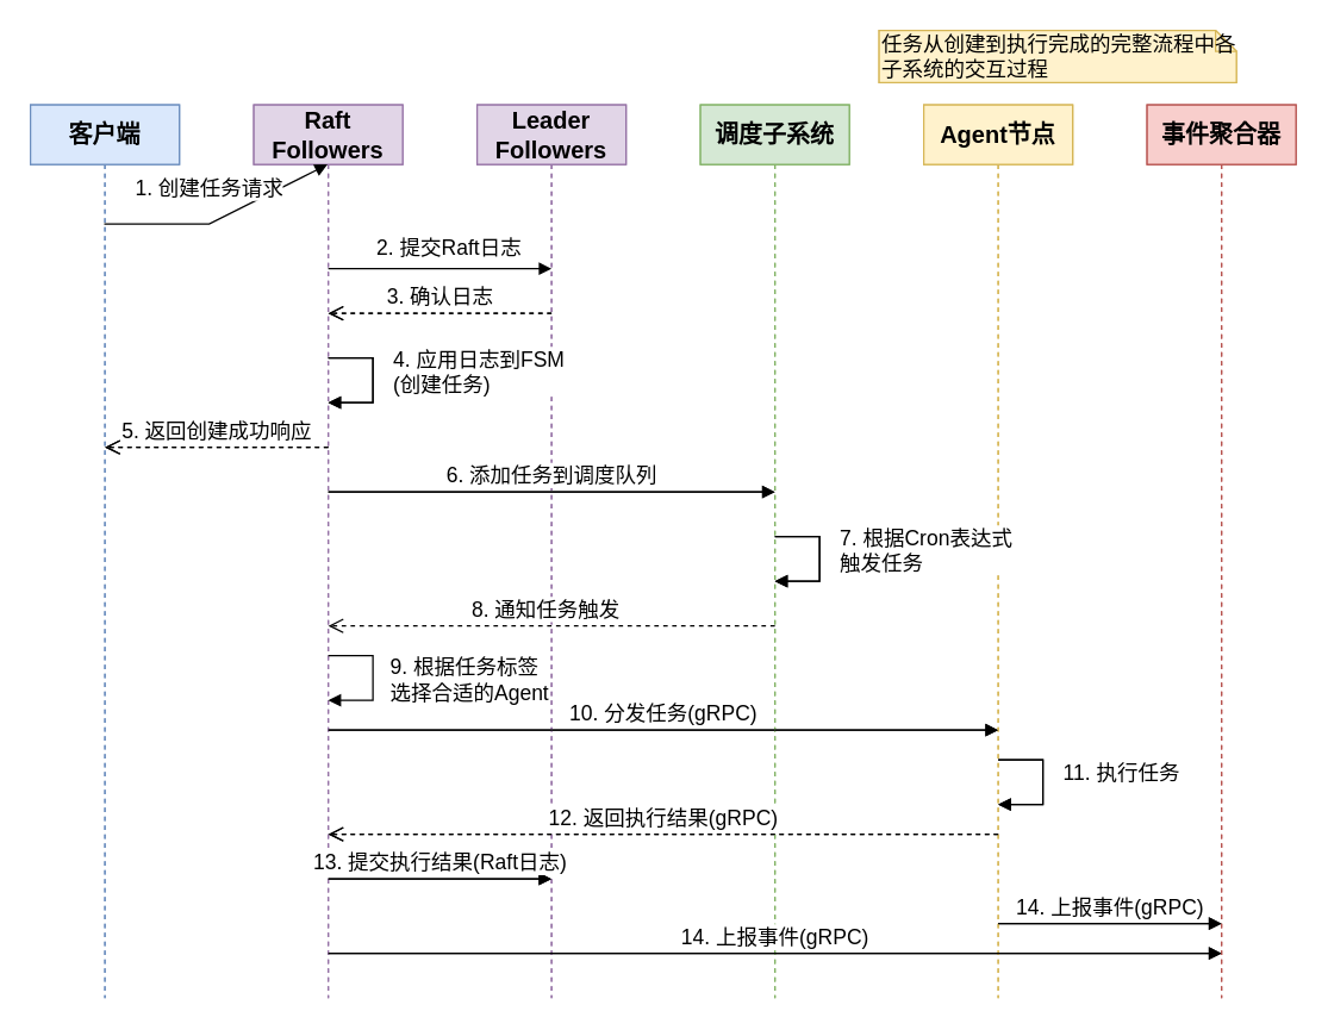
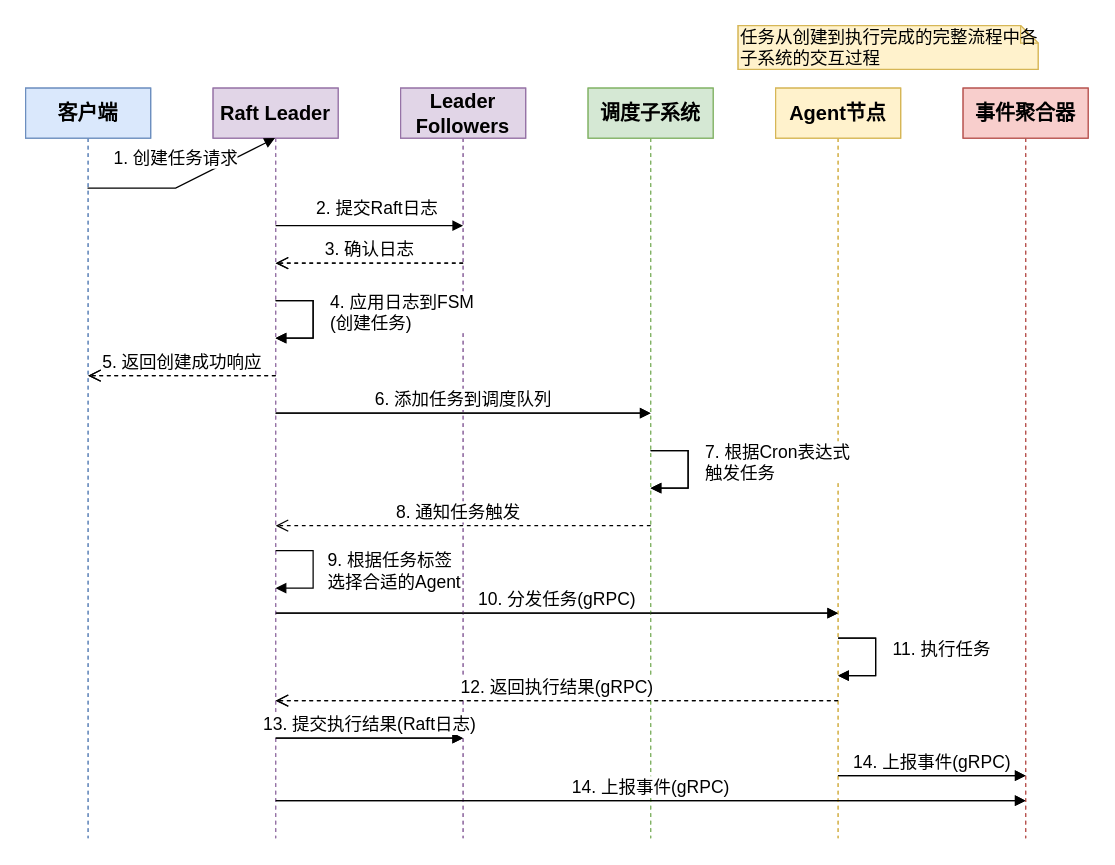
  <mxCell id="0" />
  <mxCell id="1" parent="0" />
  <mxCell id="2" value="客户端" style="shape=umlLifeline;perimeter=lifelinePerimeter;whiteSpace=wrap;html=1;container=1;collapsible=0;recursiveResize=0;outlineConnect=0;fillColor=#dae8fc;strokeColor=#6c8ebf;fontStyle=1" parent="1" vertex="1"><mxGeometry x="20" y="70" width="100" height="600" as="geometry" /></mxCell>
  <mxCell id="3" value="Raft Leader&#10;(Server节点)" style="shape=umlLifeline;perimeter=lifelinePerimeter;whiteSpace=wrap;html=1;container=1;collapsible=0;recursiveResize=0;outlineConnect=0;fillColor=#e1d5e7;strokeColor=#9673a6;fontStyle=1" parent="1" vertex="1"><mxGeometry x="170" y="70" width="100" height="600" as="geometry" /></mxCell>
  <mxCell id="4" value="Raft Followers&#10;(Server节点)" style="shape=umlLifeline;perimeter=lifelinePerimeter;whiteSpace=wrap;html=1;container=1;collapsible=0;recursiveResize=0;outlineConnect=0;fillColor=#e1d5e7;strokeColor=#9673a6;fontStyle=1" parent="1" vertex="1"><mxGeometry x="320" y="70" width="100" height="600" as="geometry" /></mxCell>
  <mxCell id="5" value="调度子系统" style="shape=umlLifeline;perimeter=lifelinePerimeter;whiteSpace=wrap;html=1;container=1;collapsible=0;recursiveResize=0;outlineConnect=0;fillColor=#d5e8d4;strokeColor=#82b366;fontStyle=1" parent="1" vertex="1"><mxGeometry x="470" y="70" width="100" height="600" as="geometry" /></mxCell>
  <mxCell id="6" value="Agent节点" style="shape=umlLifeline;perimeter=lifelinePerimeter;whiteSpace=wrap;html=1;container=1;collapsible=0;recursiveResize=0;outlineConnect=0;fillColor=#fff2cc;strokeColor=#d6b656;fontStyle=1" parent="1" vertex="1"><mxGeometry x="620" y="70" width="100" height="600" as="geometry" /></mxCell>
  <mxCell id="7" value="事件聚合器" style="shape=umlLifeline;perimeter=lifelinePerimeter;whiteSpace=wrap;html=1;container=1;collapsible=0;recursiveResize=0;outlineConnect=0;fillColor=#f8cecc;strokeColor=#b85450;fontStyle=1" parent="1" vertex="1"><mxGeometry x="770" y="70" width="100" height="600" as="geometry" /></mxCell>
  <mxCell id="8" value="3. 确认日志" style="html=1;verticalAlign=bottom;endArrow=open;dashed=1;endSize=8;rounded=0;" parent="1" edge="1"><mxGeometry relative="1" as="geometry"><mxPoint x="370" y="210" as="sourcePoint" /><mxPoint x="220" y="210" as="targetPoint" /></mxGeometry></mxCell>
  <mxCell id="9" value="4. 应用日志到FSM&#10;(创建任务)" style="html=1;align=left;spacingLeft=2;endArrow=block;rounded=0;edgeStyle=orthogonalEdgeStyle;curved=0;rounded=0;" parent="1" edge="1"><mxGeometry x="-0.125" y="10" relative="1" as="geometry"><mxPoint x="220" y="240" as="sourcePoint" /><Array as="points"><mxPoint x="250" y="240" /><mxPoint x="250" y="270" /></Array><mxPoint x="220" y="270" as="targetPoint" /><mxPoint as="offset" /></mxGeometry></mxCell>
  <mxCell id="10" value="5. 返回创建成功响应" style="html=1;verticalAlign=bottom;endArrow=open;dashed=1;endSize=8;rounded=0;" parent="1" edge="1"><mxGeometry relative="1" as="geometry"><mxPoint x="220" y="300" as="sourcePoint" /><mxPoint x="70" y="300" as="targetPoint" /></mxGeometry></mxCell>
  <mxCell id="11" value="6. 添加任务到调度队列" style="html=1;verticalAlign=bottom;endArrow=block;rounded=0;" parent="1" edge="1"><mxGeometry relative="1" as="geometry"><mxPoint x="220" y="330" as="sourcePoint" /><mxPoint x="520" y="330" as="targetPoint" /></mxGeometry></mxCell>
  <mxCell id="12" value="7. 根据Cron表达式&#10;触发任务" style="html=1;align=left;spacingLeft=2;endArrow=block;rounded=0;edgeStyle=orthogonalEdgeStyle;curved=0;rounded=0;" parent="1" edge="1"><mxGeometry x="-0.125" y="10" relative="1" as="geometry"><mxPoint x="520" y="360" as="sourcePoint" /><Array as="points"><mxPoint x="550" y="360" /><mxPoint x="550" y="390" /></Array><mxPoint x="520" y="390" as="targetPoint" /><mxPoint as="offset" /></mxGeometry></mxCell>
  <mxCell id="13" value="10. 分发任务(gRPC)" style="html=1;verticalAlign=bottom;endArrow=block;rounded=0;" parent="1" edge="1"><mxGeometry relative="1" as="geometry"><mxPoint x="220" y="490" as="sourcePoint" /><mxPoint x="670" y="490" as="targetPoint" /></mxGeometry></mxCell>
  <mxCell id="14" value="11. 执行任务" style="html=1;align=left;spacingLeft=2;endArrow=block;rounded=0;edgeStyle=orthogonalEdgeStyle;curved=0;rounded=0;" parent="1" edge="1"><mxGeometry x="-0.125" y="10" relative="1" as="geometry"><mxPoint x="670" y="510" as="sourcePoint" /><Array as="points"><mxPoint x="700" y="510" /><mxPoint x="700" y="540" /></Array><mxPoint x="670" y="540" as="targetPoint" /><mxPoint as="offset" /></mxGeometry></mxCell>
  <mxCell id="15" value="12. 返回执行结果(gRPC)" style="html=1;verticalAlign=bottom;endArrow=open;dashed=1;endSize=8;rounded=0;" parent="1" edge="1"><mxGeometry relative="1" as="geometry"><mxPoint x="670" y="560" as="sourcePoint" /><mxPoint x="220" y="560" as="targetPoint" /></mxGeometry></mxCell>
  <mxCell id="16" value="13. 提交执行结果(Raft日志)" style="html=1;verticalAlign=bottom;endArrow=block;rounded=0;" parent="1" edge="1"><mxGeometry relative="1" as="geometry"><mxPoint x="220" y="590" as="sourcePoint" /><mxPoint x="370" y="590" as="targetPoint" /></mxGeometry></mxCell>
  <mxCell id="17" value="14. 上报事件(gRPC)" style="html=1;verticalAlign=bottom;endArrow=block;rounded=0;" parent="1" edge="1"><mxGeometry relative="1" as="geometry"><mxPoint x="670" y="620" as="sourcePoint" /><mxPoint x="820" y="620" as="targetPoint" /></mxGeometry></mxCell>
  <mxCell id="18" value="14. 上报事件(gRPC)" style="html=1;verticalAlign=bottom;endArrow=block;rounded=0;" parent="1" edge="1"><mxGeometry relative="1" as="geometry"><mxPoint x="220" y="640" as="sourcePoint" /><mxPoint x="820" y="640" as="targetPoint" /></mxGeometry></mxCell>
  <mxCell id="19" value="任务从创建到执行完成的完整流程中各子系统的交互过程" style="shape=note;whiteSpace=wrap;html=1;size=14;verticalAlign=top;align=left;spacingTop=-6;fillColor=#fff2cc;strokeColor=#d6b656;" parent="1" vertex="1"><mxGeometry x="590" y="20" width="240" height="35" as="geometry" /></mxCell>
  <mxCell id="20" value="客户端" style="shape=umlLifeline;perimeter=lifelinePerimeter;whiteSpace=wrap;html=1;container=1;collapsible=0;recursiveResize=0;outlineConnect=0;fillColor=#dae8fc;strokeColor=#6c8ebf;fontStyle=1;fontSize=16;" parent="1" vertex="1"><mxGeometry x="20" y="70" width="100" height="600" as="geometry" /></mxCell>
- <mxCell id="21" value="Raft Followers" style="shape=umlLifeline;perimeter=lifelinePerimeter;whiteSpace=wrap;html=1;container=1;collapsible=0;recursiveResize=0;outlineConnect=0;fillColor=#e1d5e7;strokeColor=#9673a6;fontStyle=1;fontSize=16;" parent="1" vertex="1"><mxGeometry x="170" y="70" width="100" height="600" as="geometry" /></mxCell>
+ <mxCell id="21" value="Raft Leader" style="shape=umlLifeline;perimeter=lifelinePerimeter;whiteSpace=wrap;html=1;container=1;collapsible=0;recursiveResize=0;outlineConnect=0;fillColor=#e1d5e7;strokeColor=#9673a6;fontStyle=1;fontSize=16;" parent="1" vertex="1"><mxGeometry x="170" y="70" width="100" height="600" as="geometry" /></mxCell>
  <mxCell id="22" value="Leader Followers" style="shape=umlLifeline;perimeter=lifelinePerimeter;whiteSpace=wrap;html=1;container=1;collapsible=0;recursiveResize=0;outlineConnect=0;fillColor=#e1d5e7;strokeColor=#9673a6;fontStyle=1;fontSize=16;" parent="1" vertex="1"><mxGeometry x="320" y="70" width="100" height="600" as="geometry" /></mxCell>
  <mxCell id="23" value="调度子系统" style="shape=umlLifeline;perimeter=lifelinePerimeter;whiteSpace=wrap;html=1;container=1;collapsible=0;recursiveResize=0;outlineConnect=0;fillColor=#d5e8d4;strokeColor=#82b366;fontStyle=1;fontSize=16;" parent="1" vertex="1"><mxGeometry x="470" y="70" width="100" height="600" as="geometry" /></mxCell>
  <mxCell id="24" value="Agent节点" style="shape=umlLifeline;perimeter=lifelinePerimeter;whiteSpace=wrap;html=1;container=1;collapsible=0;recursiveResize=0;outlineConnect=0;fillColor=#fff2cc;strokeColor=#d6b656;fontStyle=1;fontSize=16;" parent="1" vertex="1"><mxGeometry x="620" y="70" width="100" height="600" as="geometry" /></mxCell>
  <mxCell id="25" value="事件聚合器" style="shape=umlLifeline;perimeter=lifelinePerimeter;whiteSpace=wrap;html=1;container=1;collapsible=0;recursiveResize=0;outlineConnect=0;fillColor=#f8cecc;strokeColor=#b85450;fontStyle=1;fontSize=16;" parent="1" vertex="1"><mxGeometry x="770" y="70" width="100" height="600" as="geometry" /></mxCell>
  <mxCell id="26" value="1. 创建任务请求" style="html=1;verticalAlign=bottom;endArrow=block;entryX=0;entryY=0;rounded=0;fontSize=14;" parent="1" source="20" target="21" edge="1"><mxGeometry x="-0.046" y="12" relative="1" as="geometry"><mxPoint x="120" y="150" as="sourcePoint" /><mxPoint x="220" y="150" as="targetPoint" /><Array as="points"><mxPoint x="140" y="150" /></Array><mxPoint as="offset" /></mxGeometry></mxCell>
  <mxCell id="27" value="2. 提交Raft日志" style="html=1;verticalAlign=bottom;endArrow=block;rounded=0;fontSize=14;" parent="1" edge="1"><mxGeometry x="0.08" y="3" relative="1" as="geometry"><mxPoint x="220" y="180" as="sourcePoint" /><mxPoint x="370" y="180" as="targetPoint" /><mxPoint as="offset" /></mxGeometry></mxCell>
  <mxCell id="28" value="3. 确认日志" style="html=1;verticalAlign=bottom;endArrow=open;dashed=1;endSize=8;rounded=0;fontSize=14;" parent="1" edge="1"><mxGeometry relative="1" as="geometry"><mxPoint x="370" y="210" as="sourcePoint" /><mxPoint x="220" y="210" as="targetPoint" /></mxGeometry></mxCell>
  <mxCell id="29" value="4. 应用日志到FSM&#10;(创建任务)" style="html=1;align=left;spacingLeft=2;endArrow=block;rounded=0;edgeStyle=orthogonalEdgeStyle;curved=0;rounded=0;fontSize=14;" parent="1" edge="1"><mxGeometry x="-0.125" y="10" relative="1" as="geometry"><mxPoint x="220" y="240" as="sourcePoint" /><Array as="points"><mxPoint x="250" y="240" /><mxPoint x="250" y="270" /></Array><mxPoint x="220" y="270" as="targetPoint" /><mxPoint as="offset" /></mxGeometry></mxCell>
  <mxCell id="30" value="5. 返回创建成功响应" style="html=1;verticalAlign=bottom;endArrow=open;dashed=1;endSize=8;rounded=0;fontSize=14;" parent="1" edge="1"><mxGeometry relative="1" as="geometry"><mxPoint x="220" y="300" as="sourcePoint" /><mxPoint x="70" y="300" as="targetPoint" /></mxGeometry></mxCell>
  <mxCell id="31" value="6. 添加任务到调度队列" style="html=1;verticalAlign=bottom;endArrow=block;rounded=0;fontSize=14;" parent="1" edge="1"><mxGeometry relative="1" as="geometry"><mxPoint x="220" y="330" as="sourcePoint" /><mxPoint x="520" y="330" as="targetPoint" /></mxGeometry></mxCell>
  <mxCell id="32" value="7. 根据Cron表达式&#10;触发任务" style="html=1;align=left;spacingLeft=2;endArrow=block;rounded=0;edgeStyle=orthogonalEdgeStyle;curved=0;rounded=0;fontSize=14;" parent="1" edge="1"><mxGeometry x="-0.125" y="10" relative="1" as="geometry"><mxPoint x="520" y="360" as="sourcePoint" /><Array as="points"><mxPoint x="550" y="360" /><mxPoint x="550" y="390" /></Array><mxPoint x="520" y="390" as="targetPoint" /><mxPoint as="offset" /></mxGeometry></mxCell>
  <mxCell id="33" value="8. 通知任务触发" style="html=1;verticalAlign=bottom;endArrow=open;dashed=1;endSize=8;rounded=0;fontSize=14;" parent="1" edge="1"><mxGeometry x="0.027" relative="1" as="geometry"><mxPoint x="520" y="420" as="sourcePoint" /><mxPoint x="220" y="420" as="targetPoint" /><mxPoint as="offset" /></mxGeometry></mxCell>
  <mxCell id="34" value="9. 根据任务标签&#10;选择合适的Agent" style="html=1;align=left;spacingLeft=2;endArrow=block;rounded=0;edgeStyle=orthogonalEdgeStyle;curved=0;rounded=0;fontSize=14;" parent="1" edge="1"><mxGeometry x="0.043" y="8" relative="1" as="geometry"><mxPoint x="220" y="440" as="sourcePoint" /><Array as="points"><mxPoint x="250" y="440" /><mxPoint x="250" y="470" /></Array><mxPoint x="220" y="470" as="targetPoint" /><mxPoint y="-1" as="offset" /></mxGeometry></mxCell>
  <mxCell id="35" value="10. 分发任务(gRPC)" style="html=1;verticalAlign=bottom;endArrow=block;rounded=0;fontSize=14;" parent="1" edge="1"><mxGeometry relative="1" as="geometry"><mxPoint x="220" y="490" as="sourcePoint" /><mxPoint x="670" y="490" as="targetPoint" /></mxGeometry></mxCell>
  <mxCell id="36" value="11. 执行任务" style="html=1;align=left;spacingLeft=2;endArrow=block;rounded=0;edgeStyle=orthogonalEdgeStyle;curved=0;rounded=0;fontSize=14;" parent="1" edge="1"><mxGeometry x="-0.125" y="10" relative="1" as="geometry"><mxPoint x="670" y="510" as="sourcePoint" /><Array as="points"><mxPoint x="700" y="510" /><mxPoint x="700" y="540" /></Array><mxPoint x="670" y="540" as="targetPoint" /><mxPoint as="offset" /></mxGeometry></mxCell>
  <mxCell id="37" value="12. 返回执行结果(gRPC)" style="html=1;verticalAlign=bottom;endArrow=open;dashed=1;endSize=8;rounded=0;fontSize=14;" parent="1" edge="1"><mxGeometry relative="1" as="geometry"><mxPoint x="670" y="560" as="sourcePoint" /><mxPoint x="220" y="560" as="targetPoint" /></mxGeometry></mxCell>
  <mxCell id="38" value="13. 提交执行结果(Raft日志)" style="html=1;verticalAlign=bottom;endArrow=block;rounded=0;fontSize=14;" parent="1" edge="1"><mxGeometry relative="1" as="geometry"><mxPoint x="220" y="590" as="sourcePoint" /><mxPoint x="370" y="590" as="targetPoint" /></mxGeometry></mxCell>
  <mxCell id="39" value="14. 上报事件(gRPC)" style="html=1;verticalAlign=bottom;endArrow=block;rounded=0;fontSize=14;" parent="1" edge="1"><mxGeometry relative="1" as="geometry"><mxPoint x="670" y="620" as="sourcePoint" /><mxPoint x="820" y="620" as="targetPoint" /></mxGeometry></mxCell>
  <mxCell id="40" value="14. 上报事件(gRPC)" style="html=1;verticalAlign=bottom;endArrow=block;rounded=0;fontSize=14;" parent="1" edge="1"><mxGeometry relative="1" as="geometry"><mxPoint x="220" y="640" as="sourcePoint" /><mxPoint x="820" y="640" as="targetPoint" /></mxGeometry></mxCell>
  <mxCell id="41" value="任务从创建到执行完成的完整流程中各子系统的交互过程" style="shape=note;whiteSpace=wrap;html=1;size=14;verticalAlign=top;align=left;spacingTop=-6;fillColor=#fff2cc;strokeColor=#d6b656;fontSize=14;" parent="1" vertex="1"><mxGeometry x="590" y="20" width="240" height="35" as="geometry" /></mxCell>
